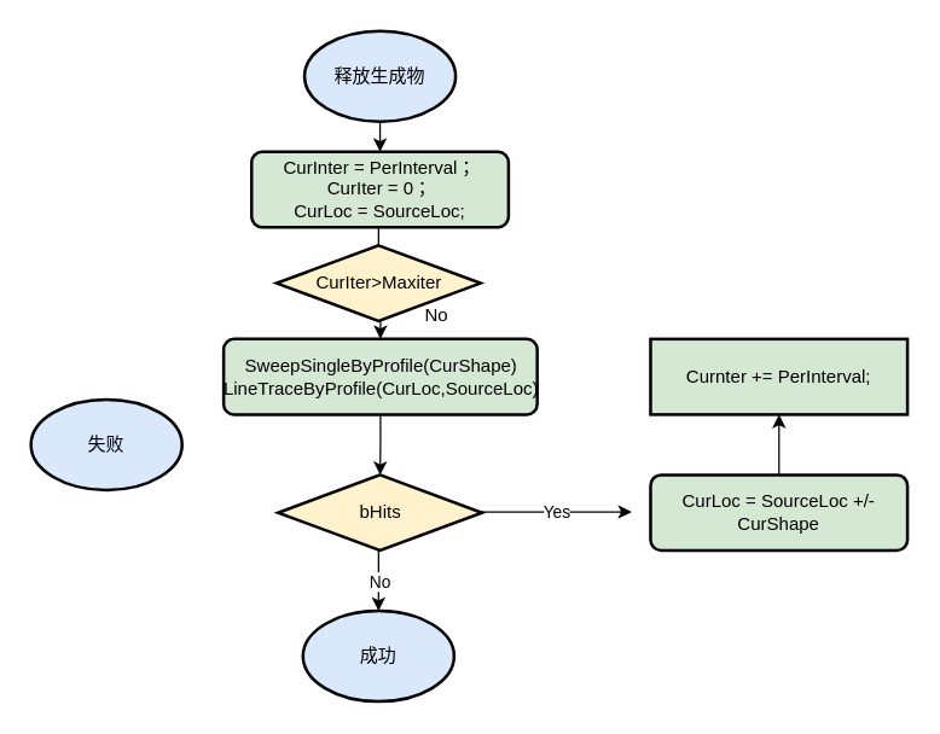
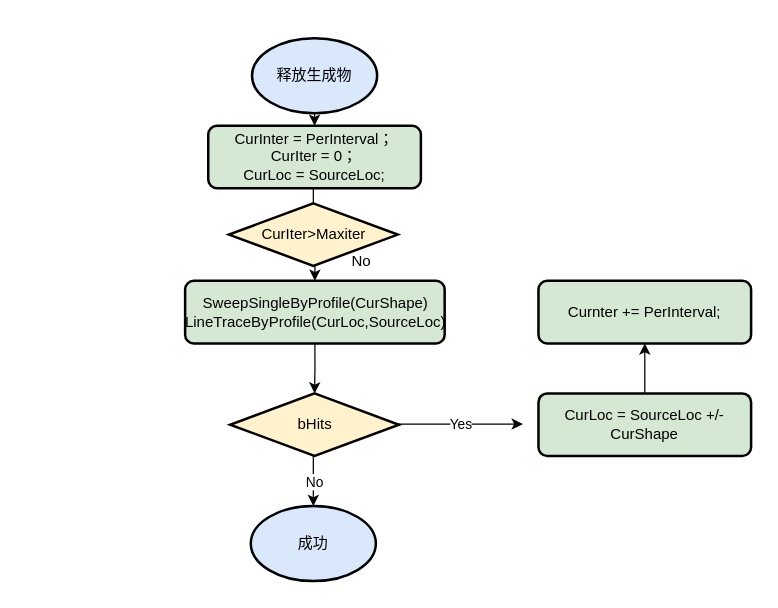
  <mxCell id="0" />
  <mxCell id="1" parent="0" />
  <mxCell id="2" style="edgeStyle=orthogonalEdgeStyle;rounded=0;orthogonalLoop=1;jettySize=auto;html=1;exitX=0.5;exitY=1;exitDx=0;exitDy=0;exitPerimeter=0;entryX=0.5;entryY=0;entryDx=0;entryDy=0;" edge="1" parent="1" source="3" target="15"><mxGeometry relative="1" as="geometry" /></mxCell>
- <mxCell id="3" value="释放生成物" style="strokeWidth=2;html=1;shape=mxgraph.flowchart.start_1;whiteSpace=wrap;strokeColor=#000000;fillColor=#dae8fc;" vertex="1" parent="1"><mxGeometry x="201" y="20" width="100" height="60" as="geometry" /></mxCell>
+ <mxCell id="3" value="释放生成物" style="strokeWidth=2;html=1;shape=mxgraph.flowchart.start_1;whiteSpace=wrap;strokeColor=#000000;fillColor=#dae8fc;" vertex="1" parent="1"><mxGeometry x="201" y="30" width="100" height="60" as="geometry" /></mxCell>
  <mxCell id="4" style="edgeStyle=orthogonalEdgeStyle;rounded=0;orthogonalLoop=1;jettySize=auto;html=1;exitX=0.5;exitY=1;exitDx=0;exitDy=0;entryX=0.5;entryY=0;entryDx=0;entryDy=0;entryPerimeter=0;" edge="1" parent="1" source="5" target="8"><mxGeometry relative="1" as="geometry" /></mxCell>
  <mxCell id="5" value="SweepSingleByProfile(CurShape)&lt;br&gt;LineTraceByProfile(CurLoc,SourceLoc)" style="rounded=1;whiteSpace=wrap;html=1;absoluteArcSize=1;arcSize=14;strokeWidth=2;strokeColor=#000000;fillColor=#d5e8d4;" vertex="1" parent="1"><mxGeometry x="147.5" y="224" width="207.5" height="50" as="geometry" /></mxCell>
  <mxCell id="6" style="edgeStyle=orthogonalEdgeStyle;rounded=0;orthogonalLoop=1;jettySize=auto;html=1;exitX=0.5;exitY=0;exitDx=0;exitDy=0;entryX=0.5;entryY=1;entryDx=0;entryDy=0;" edge="1" parent="1" source="7" target="16"><mxGeometry relative="1" as="geometry" /></mxCell>
  <mxCell id="7" value="CurLoc = SourceLoc +/- CurShape" style="rounded=1;whiteSpace=wrap;html=1;absoluteArcSize=1;arcSize=14;strokeWidth=2;strokeColor=#000000;fillColor=#d5e8d4;" vertex="1" parent="1"><mxGeometry x="430" y="314" width="170" height="50" as="geometry" /></mxCell>
  <mxCell id="8" value="bHits" style="strokeWidth=2;html=1;shape=mxgraph.flowchart.decision;whiteSpace=wrap;strokeColor=#000000;fillColor=#fff2cc;" vertex="1" parent="1"><mxGeometry x="183.5" y="314" width="135" height="50" as="geometry" /></mxCell>
  <mxCell id="9" value="" style="endArrow=classic;html=1;rounded=0;" edge="1" parent="1"><mxGeometry relative="1" as="geometry"><mxPoint x="250" y="364" as="sourcePoint" /><mxPoint x="250" y="404" as="targetPoint" /></mxGeometry></mxCell>
  <mxCell id="10" value="No" style="edgeLabel;resizable=0;html=1;align=center;verticalAlign=middle;strokeColor=#000000;" connectable="0" vertex="1" parent="9"><mxGeometry relative="1" as="geometry" /></mxCell>
  <mxCell id="11" value="成功" style="strokeWidth=2;html=1;shape=mxgraph.flowchart.start_1;whiteSpace=wrap;strokeColor=#000000;fillColor=#dae8fc;" vertex="1" parent="1"><mxGeometry x="200" y="404" width="100" height="60" as="geometry" /></mxCell>
  <mxCell id="12" value="" style="endArrow=classic;html=1;rounded=0;" edge="1" parent="1"><mxGeometry relative="1" as="geometry"><mxPoint x="317.5" y="338.5" as="sourcePoint" /><mxPoint x="417.5" y="338.5" as="targetPoint" /></mxGeometry></mxCell>
  <mxCell id="13" value="Yes" style="edgeLabel;resizable=0;html=1;align=center;verticalAlign=middle;strokeColor=#000000;" connectable="0" vertex="1" parent="12"><mxGeometry relative="1" as="geometry" /></mxCell>
  <mxCell id="14" style="edgeStyle=orthogonalEdgeStyle;rounded=0;orthogonalLoop=1;jettySize=auto;html=1;exitX=0.5;exitY=1;exitDx=0;exitDy=0;entryX=0.5;entryY=0;entryDx=0;entryDy=0;startArrow=none;" edge="1" parent="1" source="18" target="5"><mxGeometry relative="1" as="geometry" /></mxCell>
  <mxCell id="15" value="CurInter = PerInterval；&lt;br&gt;CurIter = 0；&lt;br&gt;CurLoc = SourceLoc;" style="rounded=1;whiteSpace=wrap;html=1;absoluteArcSize=1;arcSize=14;strokeWidth=2;strokeColor=#000000;fillColor=#d5e8d4;" vertex="1" parent="1"><mxGeometry x="166" y="100" width="170" height="50" as="geometry" /></mxCell>
- <mxCell id="16" value="Curnter += PerInterval;" style="whiteSpace=wrap;html=1;absoluteArcSize=1;arcSize=14;strokeWidth=2;strokeColor=#000000;fillColor=#d5e8d4;rounded=0;" vertex="1" parent="1"><mxGeometry x="430" y="224" width="170" height="50" as="geometry" /></mxCell>
+ <mxCell id="16" value="Curnter += PerInterval;" style="rounded=1;whiteSpace=wrap;html=1;absoluteArcSize=1;arcSize=14;strokeWidth=2;strokeColor=#000000;fillColor=#d5e8d4;" vertex="1" parent="1"><mxGeometry x="430" y="224" width="170" height="50" as="geometry" /></mxCell>
  <mxCell id="17" value="" style="edgeStyle=orthogonalEdgeStyle;rounded=0;orthogonalLoop=1;jettySize=auto;html=1;exitX=0.5;exitY=1;exitDx=0;exitDy=0;entryX=0.5;entryY=0;entryDx=0;entryDy=0;endArrow=none;" edge="1" parent="1" source="15" target="18"><mxGeometry relative="1" as="geometry"><mxPoint x="251" y="157" as="sourcePoint" /><mxPoint x="251.25" y="224" as="targetPoint" /></mxGeometry></mxCell>
  <mxCell id="18" value="CurIter&amp;gt;Maxiter" style="strokeWidth=2;html=1;shape=mxgraph.flowchart.decision;whiteSpace=wrap;strokeColor=#000000;fillColor=#fff2cc;" vertex="1" parent="1"><mxGeometry x="182.5" y="162" width="135" height="50" as="geometry" /></mxCell>
  <mxCell id="19" value="No" style="text;strokeColor=none;fillColor=none;align=left;verticalAlign=middle;spacingLeft=4;spacingRight=4;overflow=hidden;points=[[0,0.5],[1,0.5]];portConstraint=eastwest;rotatable=0;whiteSpace=wrap;html=1;" vertex="1" parent="1"><mxGeometry x="275" y="194" width="80" height="30" as="geometry" /></mxCell>
- <mxCell id="20" value="失败" style="strokeWidth=2;html=1;shape=mxgraph.flowchart.start_1;whiteSpace=wrap;strokeColor=#000000;fillColor=#dae8fc;" vertex="1" parent="1"><mxGeometry x="20" y="264" width="100" height="60" as="geometry" /></mxCell>
